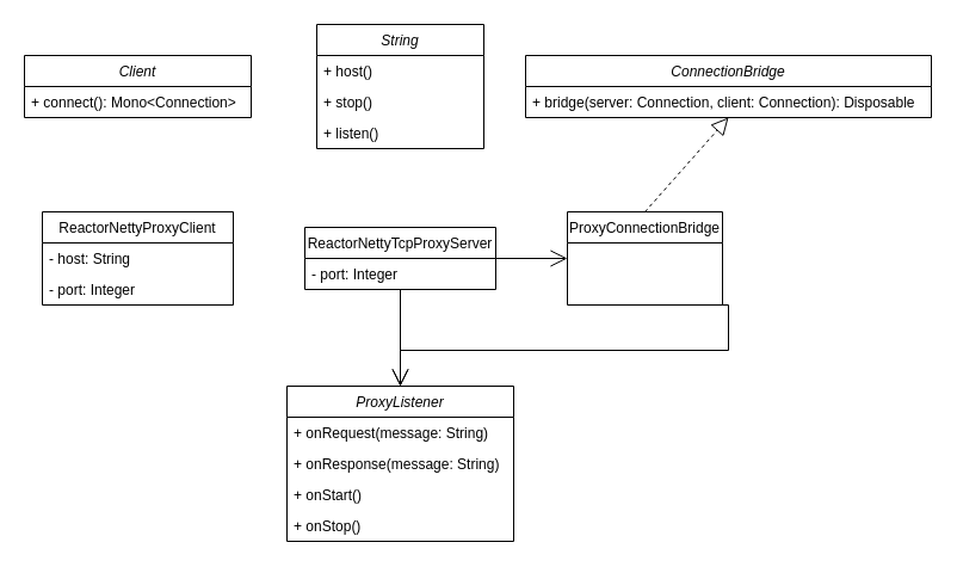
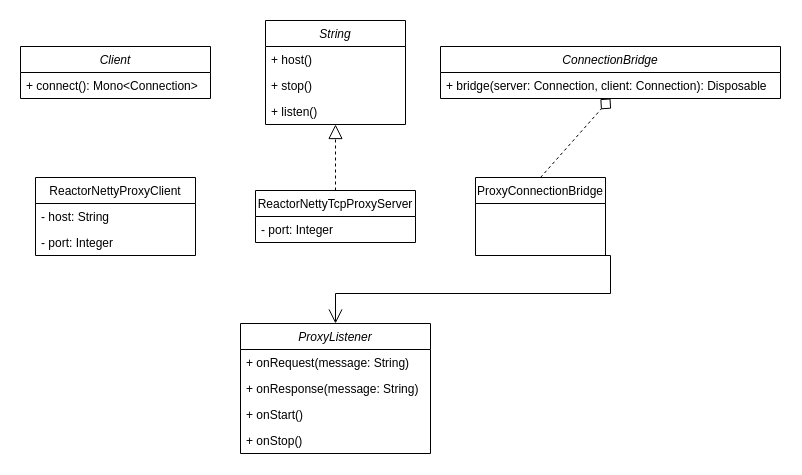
  <mxCell id="0" />
  <mxCell id="1" parent="0" />
  <mxCell id="2" value="String" style="swimlane;fontStyle=2;childLayout=stackLayout;horizontal=1;startSize=26;fillColor=none;horizontalStack=0;resizeParent=1;resizeParentMax=0;resizeLast=0;collapsible=1;marginBottom=0;" parent="1" vertex="1"><mxGeometry x="265" y="20" width="140" height="104" as="geometry" /></mxCell>
  <mxCell id="3" value="+ host()" style="text;strokeColor=none;fillColor=none;align=left;verticalAlign=top;spacingLeft=4;spacingRight=4;overflow=hidden;rotatable=0;points=[[0,0.5],[1,0.5]];portConstraint=eastwest;" parent="2" vertex="1"><mxGeometry y="26" width="140" height="26" as="geometry" /></mxCell>
  <mxCell id="4" value="+ stop()" style="text;strokeColor=none;fillColor=none;align=left;verticalAlign=top;spacingLeft=4;spacingRight=4;overflow=hidden;rotatable=0;points=[[0,0.5],[1,0.5]];portConstraint=eastwest;" parent="2" vertex="1"><mxGeometry y="52" width="140" height="26" as="geometry" /></mxCell>
  <mxCell id="5" value="+ listen()" style="text;strokeColor=none;fillColor=none;align=left;verticalAlign=top;spacingLeft=4;spacingRight=4;overflow=hidden;rotatable=0;points=[[0,0.5],[1,0.5]];portConstraint=eastwest;" parent="2" vertex="1"><mxGeometry y="78" width="140" height="26" as="geometry" /></mxCell>
  <mxCell id="6" value="ReactorNettyTcpProxyServer" style="swimlane;fontStyle=0;childLayout=stackLayout;horizontal=1;startSize=26;fillColor=none;horizontalStack=0;resizeParent=1;resizeParentMax=0;resizeLast=0;collapsible=1;marginBottom=0;" parent="1" vertex="1"><mxGeometry x="255" y="190" width="160" height="52" as="geometry" /></mxCell>
  <mxCell id="7" value="- port: Integer" style="text;strokeColor=none;fillColor=none;align=left;verticalAlign=top;spacingLeft=4;spacingRight=4;overflow=hidden;rotatable=0;points=[[0,0.5],[1,0.5]];portConstraint=eastwest;" parent="6" vertex="1"><mxGeometry y="26" width="160" height="26" as="geometry" /></mxCell>
+ <mxCell id="8" value="" style="endArrow=block;dashed=1;endFill=0;endSize=12;html=1;rounded=0;exitX=0.5;exitY=0;exitDx=0;exitDy=0;entryX=0.5;entryY=1;entryDx=0;entryDy=0;" parent="1" source="6" target="2" edge="1"><mxGeometry width="160" relative="1" as="geometry"><mxPoint x="515" y="83" as="sourcePoint" /><mxPoint x="335" y="123" as="targetPoint" /></mxGeometry></mxCell>
  <mxCell id="9" value="ProxyConnectionBridge" style="swimlane;fontStyle=0;childLayout=stackLayout;horizontal=1;startSize=26;fillColor=none;horizontalStack=0;resizeParent=1;resizeParentMax=0;resizeLast=0;collapsible=1;marginBottom=0;" parent="1" vertex="1"><mxGeometry x="475" y="177" width="130" height="78" as="geometry" /></mxCell>
- <mxCell id="10" value="" style="endArrow=open;endFill=1;endSize=12;html=1;rounded=0;exitX=1;exitY=0.5;exitDx=0;exitDy=0;entryX=0;entryY=0.5;entryDx=0;entryDy=0;" parent="1" source="6" target="9" edge="1"><mxGeometry width="160" relative="1" as="geometry"><mxPoint x="515" y="83" as="sourcePoint" /><mxPoint x="495" y="222" as="targetPoint" /></mxGeometry></mxCell>
  <mxCell id="11" value="ConnectionBridge" style="swimlane;fontStyle=2;childLayout=stackLayout;horizontal=1;startSize=26;fillColor=none;horizontalStack=0;resizeParent=1;resizeParentMax=0;resizeLast=0;collapsible=1;marginBottom=0;" parent="1" vertex="1"><mxGeometry x="440" y="46" width="340" height="52" as="geometry" /></mxCell>
  <mxCell id="12" value="+ bridge(server: Connection, client: Connection): Disposable" style="text;strokeColor=none;fillColor=none;align=left;verticalAlign=top;spacingLeft=4;spacingRight=4;overflow=hidden;rotatable=0;points=[[0,0.5],[1,0.5]];portConstraint=eastwest;" parent="11" vertex="1"><mxGeometry y="26" width="340" height="26" as="geometry" /></mxCell>
  <mxCell id="13" value="ProxyListener" style="swimlane;fontStyle=2;childLayout=stackLayout;horizontal=1;startSize=26;fillColor=none;horizontalStack=0;resizeParent=1;resizeParentMax=0;resizeLast=0;collapsible=1;marginBottom=0;" parent="1" vertex="1"><mxGeometry x="240" y="323" width="190" height="130" as="geometry" /></mxCell>
  <mxCell id="14" value="+ onRequest(message: String)" style="text;strokeColor=none;fillColor=none;align=left;verticalAlign=top;spacingLeft=4;spacingRight=4;overflow=hidden;rotatable=0;points=[[0,0.5],[1,0.5]];portConstraint=eastwest;" parent="13" vertex="1"><mxGeometry y="26" width="190" height="26" as="geometry" /></mxCell>
  <mxCell id="15" value="+ onResponse(message: String)" style="text;strokeColor=none;fillColor=none;align=left;verticalAlign=top;spacingLeft=4;spacingRight=4;overflow=hidden;rotatable=0;points=[[0,0.5],[1,0.5]];portConstraint=eastwest;" parent="13" vertex="1"><mxGeometry y="52" width="190" height="26" as="geometry" /></mxCell>
  <mxCell id="16" value="+ onStart()" style="text;strokeColor=none;fillColor=none;align=left;verticalAlign=top;spacingLeft=4;spacingRight=4;overflow=hidden;rotatable=0;points=[[0,0.5],[1,0.5]];portConstraint=eastwest;" parent="13" vertex="1"><mxGeometry y="78" width="190" height="26" as="geometry" /></mxCell>
  <mxCell id="17" value="+ onStop()" style="text;strokeColor=none;fillColor=none;align=left;verticalAlign=top;spacingLeft=4;spacingRight=4;overflow=hidden;rotatable=0;points=[[0,0.5],[1,0.5]];portConstraint=eastwest;" parent="13" vertex="1"><mxGeometry y="104" width="190" height="26" as="geometry" /></mxCell>
- <mxCell id="18" value="" style="endArrow=open;endFill=1;endSize=12;html=1;rounded=0;entryX=0.5;entryY=0;entryDx=0;entryDy=0;exitX=0.5;exitY=1;exitDx=0;exitDy=0;edgeStyle=orthogonalEdgeStyle;" parent="1" source="6" target="13" edge="1"><mxGeometry width="160" relative="1" as="geometry"><mxPoint x="245" y="283" as="sourcePoint" /><mxPoint x="345" y="463" as="targetPoint" /><Array as="points"><mxPoint x="335" y="303" /><mxPoint x="335" y="303" /></Array></mxGeometry></mxCell>
  <mxCell id="19" value="" style="endArrow=open;endSize=12;html=1;rounded=0;entryX=0.5;entryY=0;entryDx=0;entryDy=0;edgeStyle=orthogonalEdgeStyle;exitX=0.5;exitY=1;exitDx=0;exitDy=0;" parent="1" source="9" target="13" edge="1"><mxGeometry width="160" relative="1" as="geometry"><mxPoint x="645" y="261" as="sourcePoint" /><mxPoint x="735" y="323" as="targetPoint" /><Array as="points"><mxPoint x="610" y="293" /><mxPoint x="335" y="293" /></Array></mxGeometry></mxCell>
- <mxCell id="20" value="" style="endArrow=block;dashed=1;endFill=0;endSize=12;html=1;rounded=0;jumpStyle=arc;exitX=0.5;exitY=0;exitDx=0;exitDy=0;entryX=0.5;entryY=1;entryDx=0;entryDy=0;" parent="1" source="9" target="11" edge="1"><mxGeometry width="160" relative="1" as="geometry"><mxPoint x="475" y="193" as="sourcePoint" /><mxPoint x="650" y="113" as="targetPoint" /></mxGeometry></mxCell>
+ <mxCell id="20" value="" style="endArrow=diamond;dashed=1;endFill=0;endSize=12;html=1;rounded=0;jumpStyle=arc;exitX=0.5;exitY=0;exitDx=0;exitDy=0;entryX=0.5;entryY=1;entryDx=0;entryDy=0;" parent="1" source="9" target="11" edge="1"><mxGeometry width="160" relative="1" as="geometry"><mxPoint x="475" y="193" as="sourcePoint" /><mxPoint x="650" y="113" as="targetPoint" /></mxGeometry></mxCell>
  <mxCell id="21" value="Client" style="swimlane;fontStyle=2;childLayout=stackLayout;horizontal=1;startSize=26;fillColor=none;horizontalStack=0;resizeParent=1;resizeParentMax=0;resizeLast=0;collapsible=1;marginBottom=0;" parent="1" vertex="1"><mxGeometry x="20" y="46" width="190" height="52" as="geometry" /></mxCell>
  <mxCell id="22" value="+ connect(): Mono&lt;Connection&gt;" style="text;strokeColor=none;fillColor=none;align=left;verticalAlign=top;spacingLeft=4;spacingRight=4;overflow=hidden;rotatable=0;points=[[0,0.5],[1,0.5]];portConstraint=eastwest;" parent="21" vertex="1"><mxGeometry y="26" width="190" height="26" as="geometry" /></mxCell>
  <mxCell id="23" value="ReactorNettyProxyClient" style="swimlane;fontStyle=0;childLayout=stackLayout;horizontal=1;startSize=26;fillColor=none;horizontalStack=0;resizeParent=1;resizeParentMax=0;resizeLast=0;collapsible=1;marginBottom=0;" parent="1" vertex="1"><mxGeometry x="35" y="177" width="160" height="78" as="geometry" /></mxCell>
  <mxCell id="24" value="- host: String" style="text;strokeColor=none;fillColor=none;align=left;verticalAlign=top;spacingLeft=4;spacingRight=4;overflow=hidden;rotatable=0;points=[[0,0.5],[1,0.5]];portConstraint=eastwest;" parent="23" vertex="1"><mxGeometry y="26" width="160" height="26" as="geometry" /></mxCell>
  <mxCell id="25" value="- port: Integer" style="text;strokeColor=none;fillColor=none;align=left;verticalAlign=top;spacingLeft=4;spacingRight=4;overflow=hidden;rotatable=0;points=[[0,0.5],[1,0.5]];portConstraint=eastwest;" parent="23" vertex="1"><mxGeometry y="52" width="160" height="26" as="geometry" /></mxCell>
